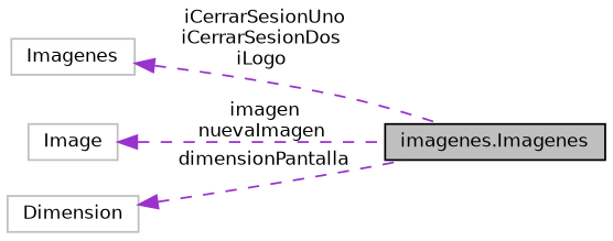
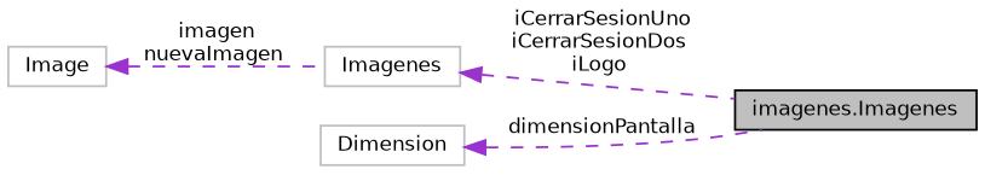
  digraph {
    rankdir=LR
    node [color=grey75 fillcolor=white fontname=Helvetica fontsize=10 shape=record style=filled]
    edge [color=darkorchid3 dir=back fontname=Helvetica fontsize=10 labelfontname=Helvetica labelfontsize=10 style=dashed]
    n1 [color=black fillcolor=grey75 fontcolor=black height=0.2 label="imagenes.Imagenes" width=0.4]
    n2 [height=0.2 label=Imagenes width=0.4]
    n3 [height=0.2 label=Image width=0.4]
    n4 [height=0.2 label=Dimension width=0.4]
    n2 -> n1 [label=" iCerrarSesionUno\niCerrarSesionDos\niLogo"]
-   n3 -> n1 [label=" imagen\nnuevaImagen"]
+   n3 -> n2 [label=" imagen\nnuevaImagen"]
    n4 -> n1 [label=" dimensionPantalla"]
  }
